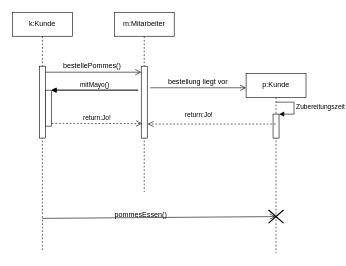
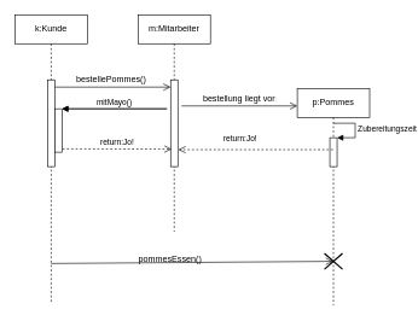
  <mxCell id="0" />
  <mxCell id="1" parent="0" />
  <mxCell id="2" value="k:Kunde" style="shape=umlLifeline;perimeter=lifelinePerimeter;whiteSpace=wrap;html=1;container=1;collapsible=0;recursiveResize=0;outlineConnect=0;" vertex="1" parent="1"><mxGeometry x="20" y="20" width="100" height="400" as="geometry" /></mxCell>
  <mxCell id="3" value="" style="html=1;points=[];perimeter=orthogonalPerimeter;" vertex="1" parent="2"><mxGeometry x="45" y="90" width="10" height="120" as="geometry" /></mxCell>
  <mxCell id="4" value="" style="html=1;points=[];perimeter=orthogonalPerimeter;fillColor=#FFFFFF;" vertex="1" parent="2"><mxGeometry x="55" y="130" width="10" height="60" as="geometry" /></mxCell>
  <mxCell id="5" value="m:Mitarbeiter" style="shape=umlLifeline;perimeter=lifelinePerimeter;whiteSpace=wrap;html=1;container=1;collapsible=0;recursiveResize=0;outlineConnect=0;" vertex="1" parent="1"><mxGeometry x="190" y="20" width="100" height="300" as="geometry" /></mxCell>
  <mxCell id="6" value="" style="html=1;points=[];perimeter=orthogonalPerimeter;" vertex="1" parent="5"><mxGeometry x="45" y="90" width="10" height="120" as="geometry" /></mxCell>
- <mxCell id="7" value="p:Kunde" style="shape=umlLifeline;perimeter=lifelinePerimeter;whiteSpace=wrap;html=1;container=1;collapsible=0;recursiveResize=0;outlineConnect=0;" vertex="1" parent="1"><mxGeometry x="410" y="122" width="100" height="300" as="geometry" /></mxCell>
+ <mxCell id="7" value="p:Pommes" style="shape=umlLifeline;perimeter=lifelinePerimeter;whiteSpace=wrap;html=1;container=1;collapsible=0;recursiveResize=0;outlineConnect=0;" vertex="1" parent="1"><mxGeometry x="410" y="122" width="100" height="300" as="geometry" /></mxCell>
  <mxCell id="8" value="" style="html=1;points=[];perimeter=orthogonalPerimeter;fillColor=#FFFFFF;" vertex="1" parent="7"><mxGeometry x="45" y="68" width="10" height="40" as="geometry" /></mxCell>
  <mxCell id="9" value="Zubereitungszeit" style="edgeStyle=orthogonalEdgeStyle;html=1;align=left;spacingLeft=2;endArrow=block;rounded=0;entryX=1;entryY=0;" edge="1" target="8" parent="7"><mxGeometry relative="1" as="geometry"><mxPoint x="50" y="48" as="sourcePoint" /><Array as="points"><mxPoint x="80" y="48" /></Array></mxGeometry></mxCell>
  <mxCell id="10" value="" style="endArrow=open;startArrow=none;endFill=0;startFill=0;endSize=8;html=1;verticalAlign=bottom;labelBackgroundColor=none;strokeWidth=1;" edge="1" parent="1"><mxGeometry width="160" relative="1" as="geometry"><mxPoint x="75" y="120" as="sourcePoint" /><mxPoint x="235" y="120" as="targetPoint" /></mxGeometry></mxCell>
  <mxCell id="11" value="bestellePommes()" style="text;strokeColor=none;fillColor=none;align=left;verticalAlign=top;spacingLeft=4;spacingRight=4;overflow=hidden;rotatable=0;points=[[0,0.5],[1,0.5]];portConstraint=eastwest;" vertex="1" parent="1"><mxGeometry x="99" y="96" width="110" height="26" as="geometry" /></mxCell>
  <mxCell id="12" value="return:Jo!" style="html=1;verticalAlign=bottom;endArrow=open;dashed=1;endSize=8;exitX=1.061;exitY=0.924;entryX=0.144;entryY=0.798;entryDx=0;entryDy=0;entryPerimeter=0;exitDx=0;exitDy=0;exitPerimeter=0;" edge="1" parent="1" source="4" target="6"><mxGeometry relative="1" as="geometry"><mxPoint x="145" y="207" as="targetPoint" /></mxGeometry></mxCell>
  <mxCell id="13" value="mitMayo()" style="html=1;verticalAlign=bottom;endArrow=block;entryX=1;entryY=0;" edge="1" parent="1" target="4"><mxGeometry relative="1" as="geometry"><mxPoint x="230" y="150" as="sourcePoint" /><mxPoint x="85" y="150" as="targetPoint" /></mxGeometry></mxCell>
  <mxCell id="14" value="mitMayo()" style="html=1;verticalAlign=bottom;endArrow=block;entryX=1;entryY=0;" edge="1" parent="1" target="4"><mxGeometry relative="1" as="geometry"><mxPoint x="230" y="150" as="sourcePoint" /><mxPoint x="85" y="150" as="targetPoint" /></mxGeometry></mxCell>
  <mxCell id="15" value="" style="endArrow=open;startArrow=none;endFill=0;startFill=0;endSize=8;html=1;verticalAlign=bottom;labelBackgroundColor=none;strokeWidth=1;" edge="1" parent="1"><mxGeometry width="160" relative="1" as="geometry"><mxPoint x="250" y="146" as="sourcePoint" /><mxPoint x="410" y="146" as="targetPoint" /></mxGeometry></mxCell>
  <mxCell id="16" value="bestellung liegt vor()" style="text;strokeColor=none;fillColor=none;align=left;verticalAlign=top;spacingLeft=4;spacingRight=4;overflow=hidden;rotatable=0;points=[[0,0.5],[1,0.5]];portConstraint=eastwest;" vertex="1" parent="1"><mxGeometry x="274" y="122" width="110" height="26" as="geometry" /></mxCell>
  <mxCell id="17" value="return:Jo!" style="html=1;verticalAlign=bottom;endArrow=open;dashed=1;endSize=8;" edge="1" parent="1"><mxGeometry x="0.211" y="-7" relative="1" as="geometry"><mxPoint x="245.667" y="206.58" as="targetPoint" /><mxPoint x="459.5" y="206.58" as="sourcePoint" /><mxPoint as="offset" /></mxGeometry></mxCell>
  <mxCell id="18" value="" style="endArrow=open;startArrow=none;endFill=0;startFill=0;endSize=8;html=1;verticalAlign=bottom;labelBackgroundColor=none;strokeWidth=1;" edge="1" parent="1" source="21" target="7"><mxGeometry width="160" relative="1" as="geometry"><mxPoint x="70" y="364" as="sourcePoint" /><mxPoint x="230" y="364" as="targetPoint" /></mxGeometry></mxCell>
  <mxCell id="19" value="pommesEssen()" style="text;strokeColor=none;fillColor=none;align=left;verticalAlign=top;spacingLeft=4;spacingRight=4;overflow=hidden;rotatable=0;points=[[0,0.5],[1,0.5]];portConstraint=eastwest;" vertex="1" parent="1"><mxGeometry x="185" y="345" width="110" height="26" as="geometry" /></mxCell>
  <mxCell id="20" value="" style="endArrow=none;startArrow=none;endFill=0;startFill=0;endSize=8;html=1;verticalAlign=bottom;labelBackgroundColor=none;strokeWidth=1;" edge="1" parent="1" target="21"><mxGeometry width="160" relative="1" as="geometry"><mxPoint x="70" y="364" as="sourcePoint" /><mxPoint x="459.5" y="364" as="targetPoint" /></mxGeometry></mxCell>
  <mxCell id="21" value="" style="shape=umlDestroy;whiteSpace=wrap;html=1;strokeWidth=2;fillColor=#FFFFFF;" vertex="1" parent="1"><mxGeometry x="447.5" y="350" width="25" height="22" as="geometry" /></mxCell>
